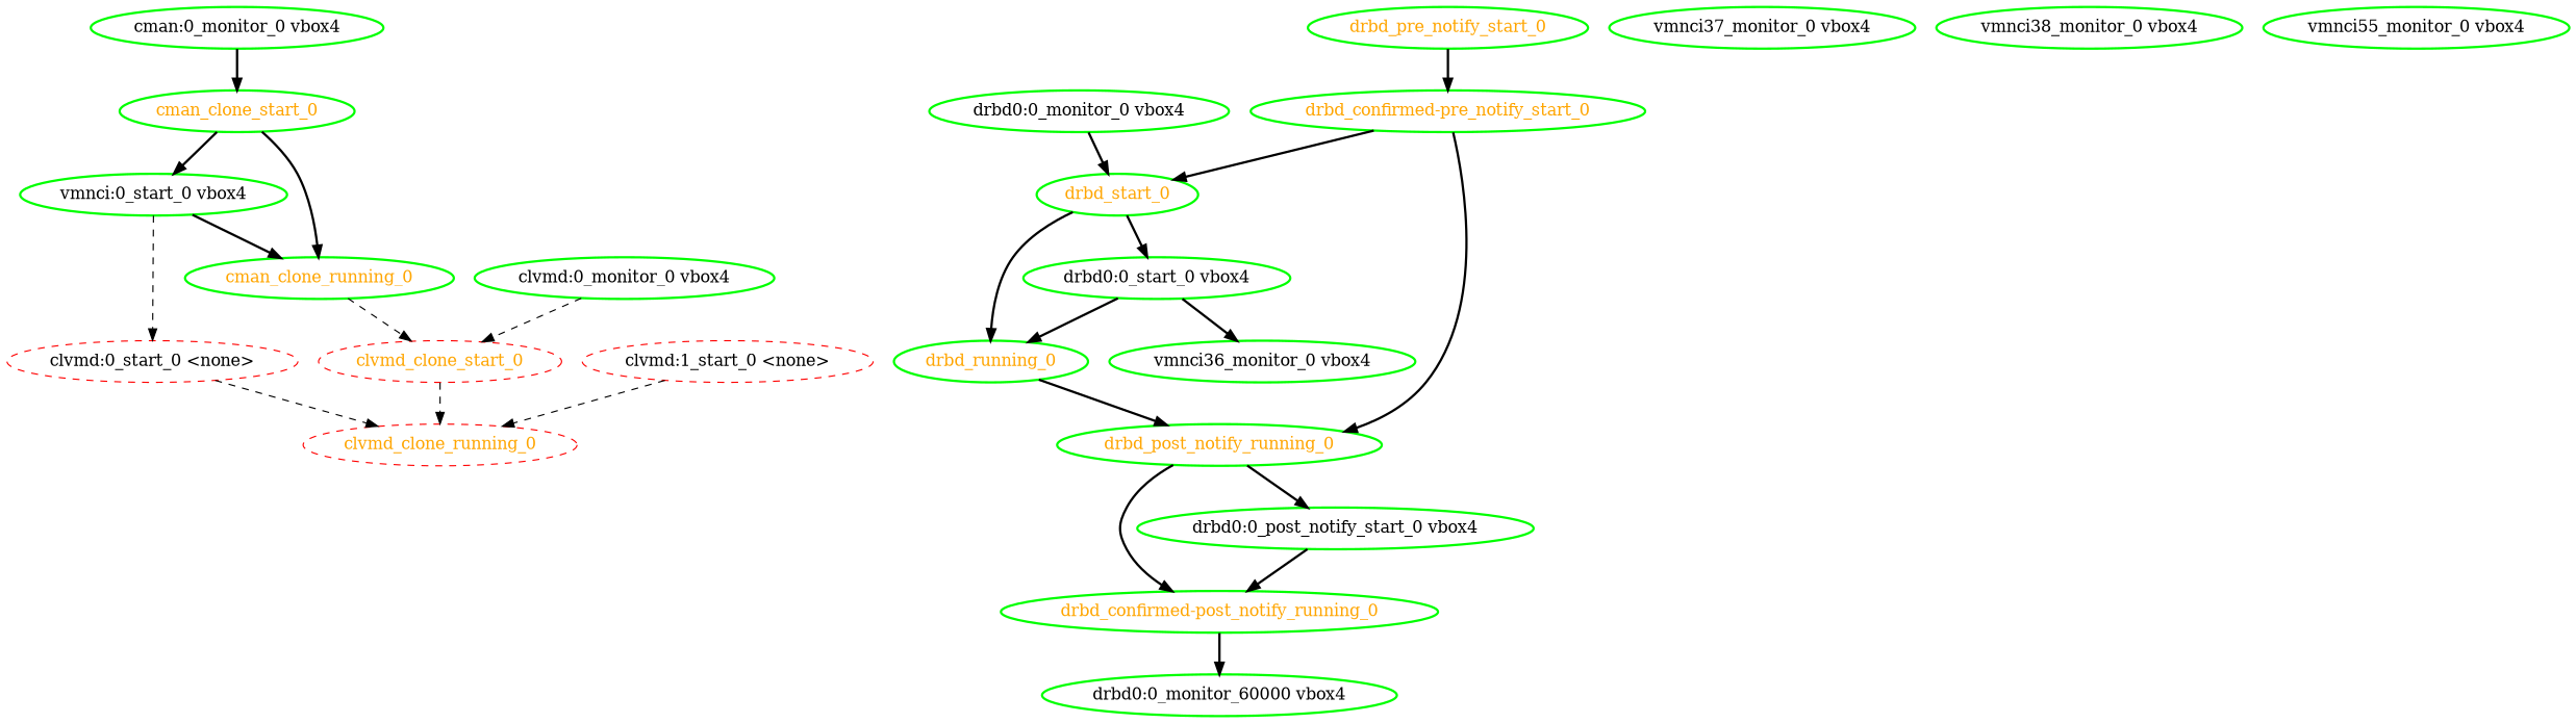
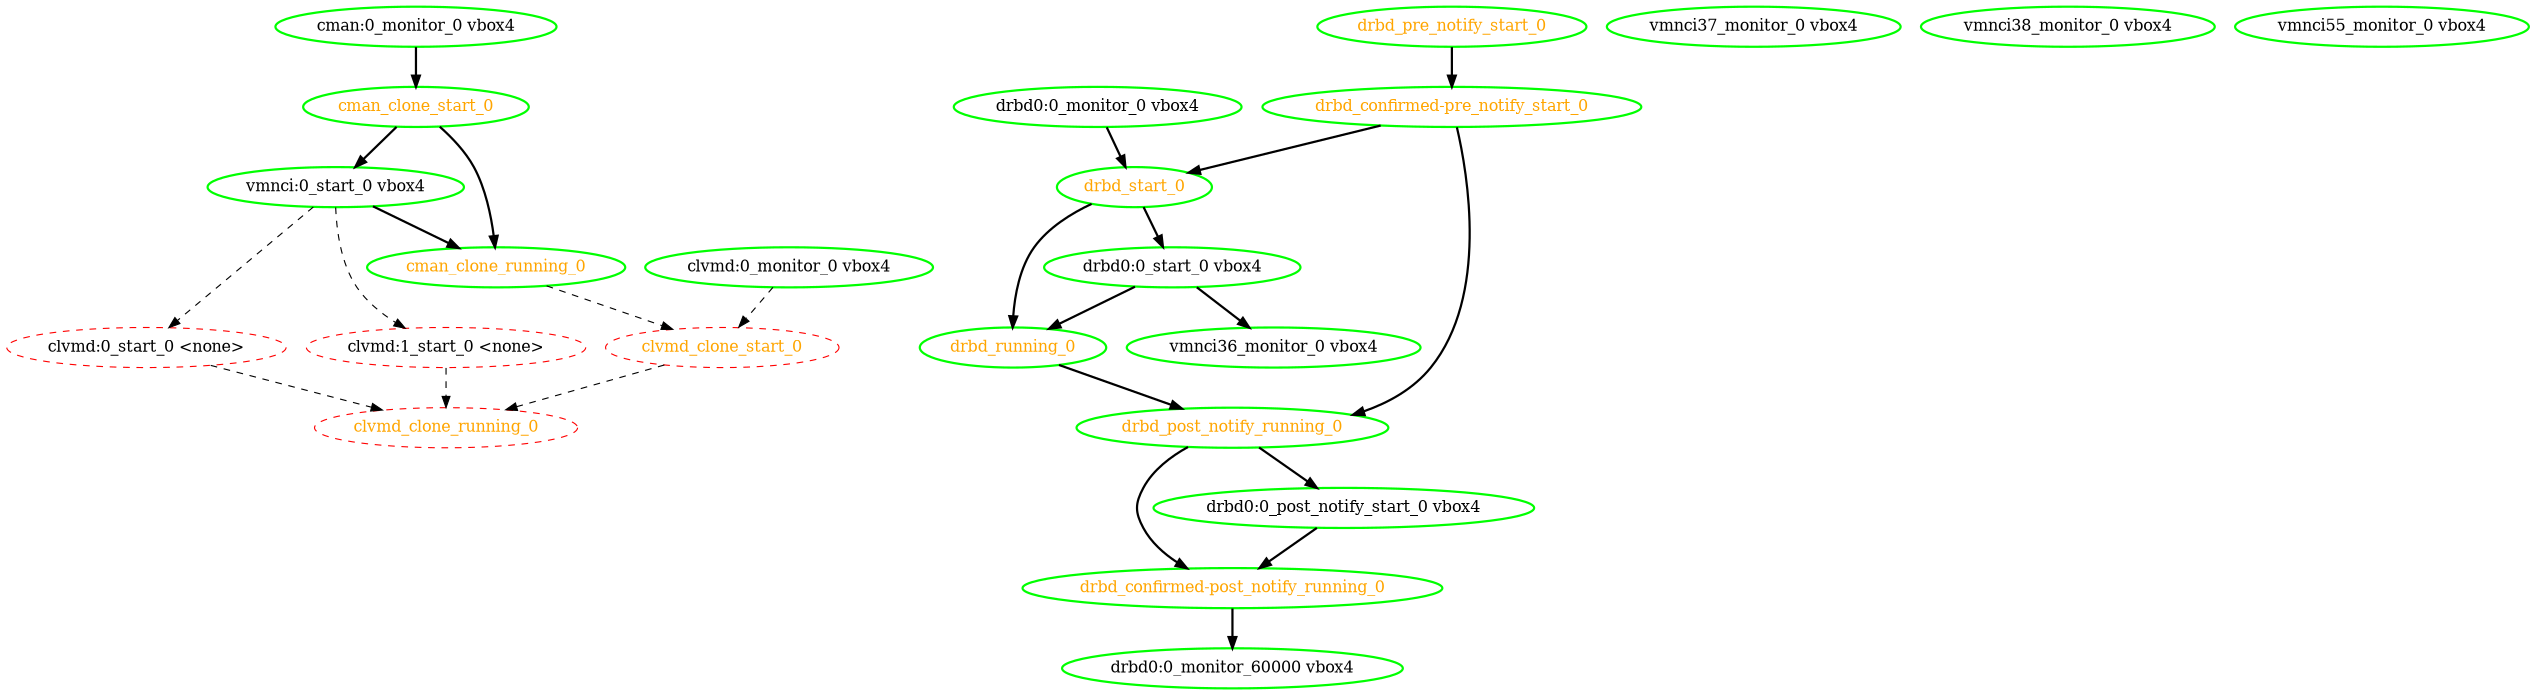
  digraph {
    node [color=green fontcolor=black style=bold]
    edge [style=bold]
    clvmd_clone_start_0 [color=red fontcolor=orange style=dashed]
    "clvmd:0_monitor_0 vbox4"
    clvmd_clone_running_0 [color=red fontcolor=orange style=dashed]
    "clvmd:0_start_0 <none>" [color=red style=dashed]
    "clvmd:1_start_0 <none>" [color=red style=dashed]
    cman_clone_start_0 [fontcolor=orange]
    "cman:0_monitor_0 vbox4"
    n8 [label="vmnci:0_start_0 vbox4"]
    cman_clone_running_0 [fontcolor=orange]
    drbd_start_0 [fontcolor=orange]
    "drbd0:0_monitor_0 vbox4"
    "drbd0:0_start_0 vbox4"
    drbd_running_0 [fontcolor=orange]
    "vmnci36_monitor_0 vbox4"
    drbd_post_notify_running_0 [fontcolor=orange]
    "drbd_confirmed-post_notify_running_0" [fontcolor=orange]
    "drbd0:0_post_notify_start_0 vbox4"
    "drbd0:0_monitor_60000 vbox4"
    "drbd_confirmed-pre_notify_start_0" [fontcolor=orange]
    drbd_pre_notify_start_0 [fontcolor=orange]
    "vmnci37_monitor_0 vbox4"
    "vmnci38_monitor_0 vbox4"
    "vmnci55_monitor_0 vbox4"
    clvmd_clone_start_0 -> clvmd_clone_running_0 [style=dashed]
    "clvmd:0_monitor_0 vbox4" -> clvmd_clone_start_0 [style=dashed]
    "clvmd:0_start_0 <none>" -> clvmd_clone_running_0 [style=dashed]
    "clvmd:1_start_0 <none>" -> clvmd_clone_running_0 [style=dashed]
    cman_clone_start_0 -> n8
    cman_clone_start_0 -> cman_clone_running_0
    "cman:0_monitor_0 vbox4" -> cman_clone_start_0
    n8 -> "clvmd:0_start_0 <none>" [style=dashed]
+   n8 -> "clvmd:1_start_0 <none>" [style=dashed]
    n8 -> cman_clone_running_0
    cman_clone_running_0 -> clvmd_clone_start_0 [style=dashed]
    drbd_start_0 -> "drbd0:0_start_0 vbox4"
    drbd_start_0 -> drbd_running_0
    "drbd0:0_monitor_0 vbox4" -> drbd_start_0
    "drbd0:0_start_0 vbox4" -> drbd_running_0
    "drbd0:0_start_0 vbox4" -> "vmnci36_monitor_0 vbox4"
    drbd_running_0 -> drbd_post_notify_running_0
    drbd_post_notify_running_0 -> "drbd_confirmed-post_notify_running_0"
    drbd_post_notify_running_0 -> "drbd0:0_post_notify_start_0 vbox4"
    "drbd_confirmed-post_notify_running_0" -> "drbd0:0_monitor_60000 vbox4"
    "drbd0:0_post_notify_start_0 vbox4" -> "drbd_confirmed-post_notify_running_0"
    "drbd_confirmed-pre_notify_start_0" -> drbd_start_0
    "drbd_confirmed-pre_notify_start_0" -> drbd_post_notify_running_0
    drbd_pre_notify_start_0 -> "drbd_confirmed-pre_notify_start_0"
  }
